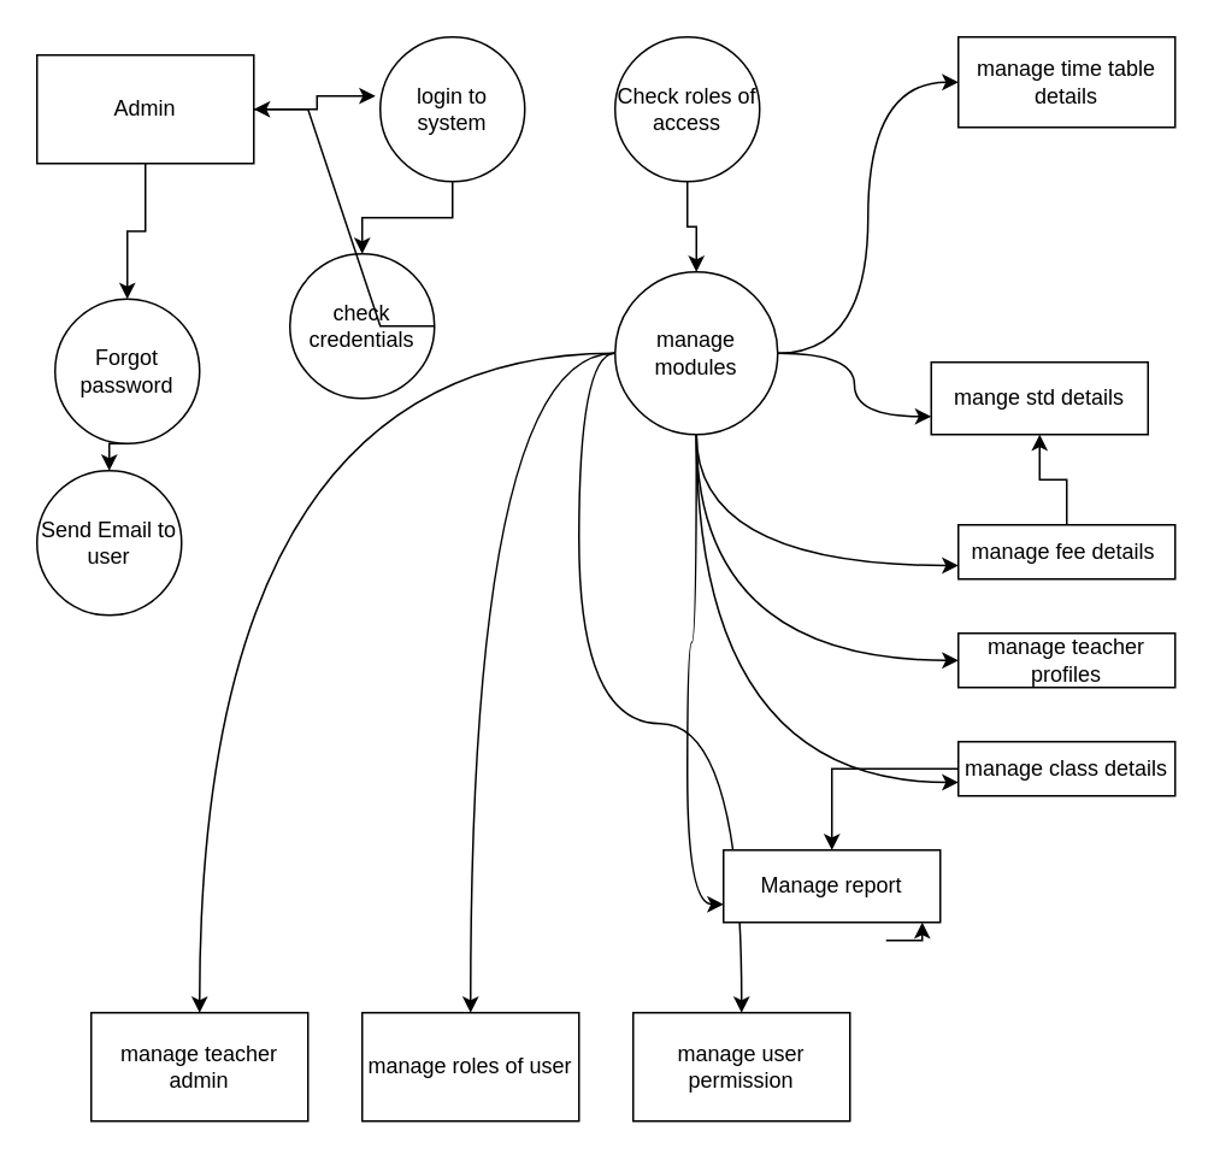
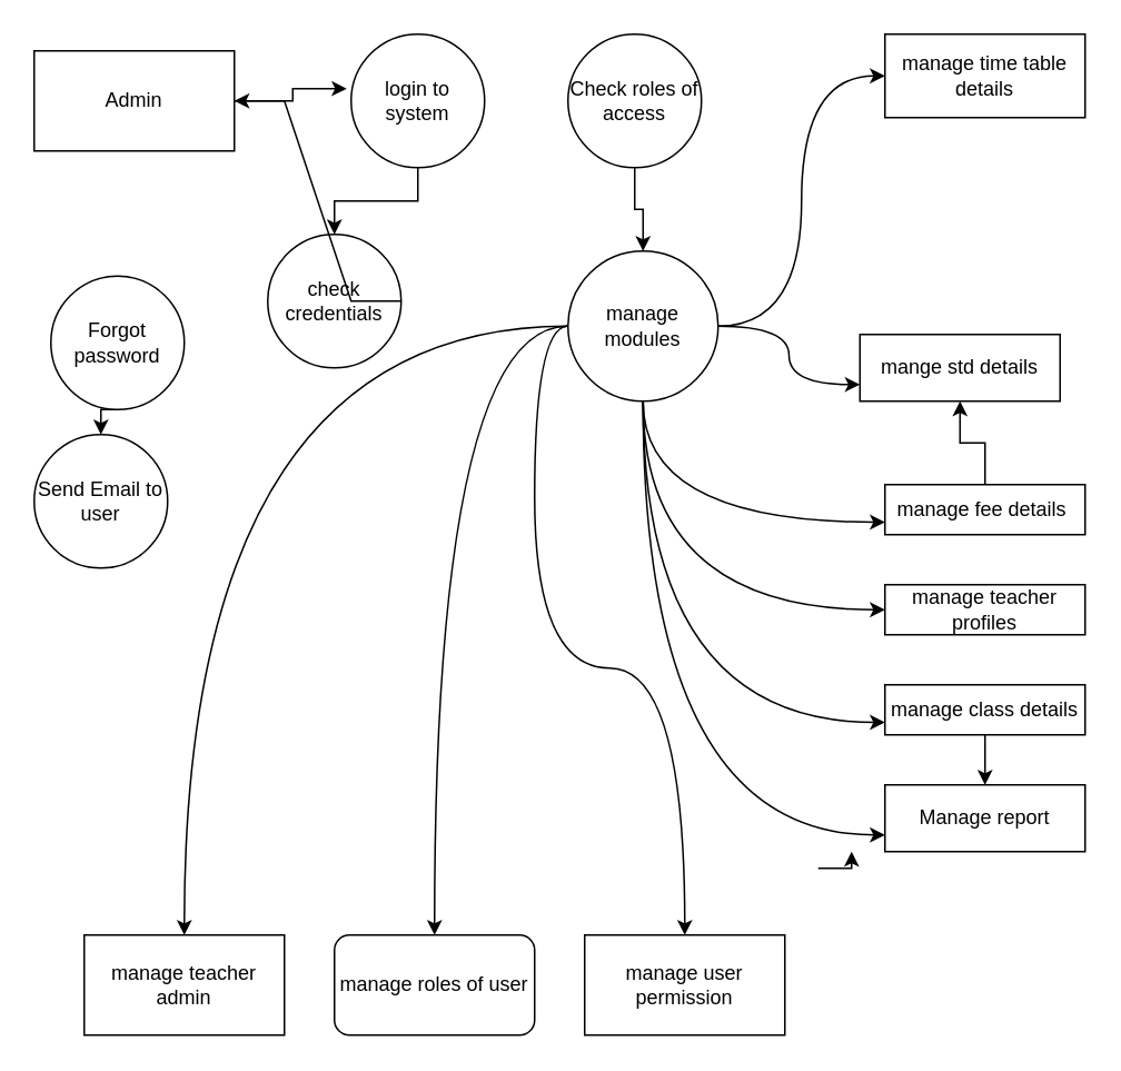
  <mxCell id="0" />
  <mxCell id="1" parent="0" />
  <mxCell id="2" style="edgeStyle=orthogonalEdgeStyle;rounded=0;orthogonalLoop=1;jettySize=auto;html=1;exitX=0;exitY=0.5;exitDx=0;exitDy=0;" edge="1" parent="1"><mxGeometry relative="1" as="geometry"><mxPoint x="510" y="510" as="targetPoint" /><mxPoint x="490" y="520" as="sourcePoint" /></mxGeometry></mxCell>
- <mxCell id="3" style="edgeStyle=orthogonalEdgeStyle;rounded=0;orthogonalLoop=1;jettySize=auto;html=1;entryX=0.5;entryY=0;entryDx=0;entryDy=0;" edge="1" parent="1" source="4" target="8"><mxGeometry relative="1" as="geometry" /></mxCell>
  <mxCell id="4" value="Admin" style="rounded=0;whiteSpace=wrap;html=1;" vertex="1" parent="1"><mxGeometry x="20" y="30" width="120" height="60" as="geometry" /></mxCell>
  <mxCell id="5" style="edgeStyle=orthogonalEdgeStyle;rounded=0;orthogonalLoop=1;jettySize=auto;html=1;exitX=0.5;exitY=1;exitDx=0;exitDy=0;entryX=0.5;entryY=0;entryDx=0;entryDy=0;" edge="1" parent="1" source="6" target="11"><mxGeometry relative="1" as="geometry" /></mxCell>
  <mxCell id="6" value="login to system" style="ellipse;whiteSpace=wrap;html=1;aspect=fixed;" vertex="1" parent="1"><mxGeometry x="210" width="80" height="80" as="geometry" y="20" /></mxCell>
  <mxCell id="7" style="edgeStyle=orthogonalEdgeStyle;rounded=0;orthogonalLoop=1;jettySize=auto;html=1;exitX=0.5;exitY=1;exitDx=0;exitDy=0;entryX=0.5;entryY=0;entryDx=0;entryDy=0;" edge="1" parent="1" source="8" target="9"><mxGeometry relative="1" as="geometry" /></mxCell>
  <mxCell id="8" value="Forgot password" style="ellipse;whiteSpace=wrap;html=1;aspect=fixed;" vertex="1" parent="1"><mxGeometry x="30" y="165" width="80" height="80" as="geometry" /></mxCell>
  <mxCell id="9" value="Send Email to user" style="ellipse;whiteSpace=wrap;html=1;aspect=fixed;" vertex="1" parent="1"><mxGeometry x="20" y="260" width="80" height="80" as="geometry" /></mxCell>
  <mxCell id="10" style="edgeStyle=orthogonalEdgeStyle;rounded=0;orthogonalLoop=1;jettySize=auto;html=1;exitX=1;exitY=0.5;exitDx=0;exitDy=0;entryX=-0.033;entryY=0.408;entryDx=0;entryDy=0;entryPerimeter=0;" edge="1" parent="1" source="4" target="6"><mxGeometry relative="1" as="geometry" /></mxCell>
  <mxCell id="11" value="check credentials" style="ellipse;whiteSpace=wrap;html=1;aspect=fixed;" vertex="1" parent="1"><mxGeometry x="160" y="140" width="80" height="80" as="geometry" /></mxCell>
  <mxCell id="12" style="edgeStyle=orthogonalEdgeStyle;rounded=0;orthogonalLoop=1;jettySize=auto;html=1;exitX=0.5;exitY=1;exitDx=0;exitDy=0;" edge="1" parent="1" source="13" target="23"><mxGeometry relative="1" as="geometry" /></mxCell>
  <mxCell id="13" value="Check roles of access" style="ellipse;whiteSpace=wrap;html=1;aspect=fixed;" vertex="1" parent="1"><mxGeometry x="340" width="80" height="80" as="geometry" y="20" /></mxCell>
  <mxCell id="14" style="edgeStyle=orthogonalEdgeStyle;rounded=0;orthogonalLoop=1;jettySize=auto;html=1;exitX=1;exitY=0.5;exitDx=0;exitDy=0;entryX=0;entryY=0.5;entryDx=0;entryDy=0;curved=1;" edge="1" parent="1" source="23" target="25"><mxGeometry relative="1" as="geometry"><mxPoint x="460" y="190" as="targetPoint" /></mxGeometry></mxCell>
  <mxCell id="15" style="edgeStyle=orthogonalEdgeStyle;rounded=0;orthogonalLoop=1;jettySize=auto;html=1;exitX=0.5;exitY=1;exitDx=0;exitDy=0;entryX=0;entryY=0.75;entryDx=0;entryDy=0;curved=1;" edge="1" parent="1" source="23" target="28"><mxGeometry relative="1" as="geometry" /></mxCell>
  <mxCell id="16" style="edgeStyle=orthogonalEdgeStyle;rounded=0;orthogonalLoop=1;jettySize=auto;html=1;exitX=0;exitY=0.5;exitDx=0;exitDy=0;entryX=0.5;entryY=0;entryDx=0;entryDy=0;curved=1;" edge="1" parent="1" source="23" target="34"><mxGeometry relative="1" as="geometry" /></mxCell>
  <mxCell id="17" style="edgeStyle=orthogonalEdgeStyle;rounded=0;orthogonalLoop=1;jettySize=auto;html=1;exitX=0.5;exitY=1;exitDx=0;exitDy=0;entryX=0;entryY=0.75;entryDx=0;entryDy=0;curved=1;" edge="1" parent="1" source="23" target="31"><mxGeometry relative="1" as="geometry" /></mxCell>
  <mxCell id="18" style="edgeStyle=orthogonalEdgeStyle;rounded=0;orthogonalLoop=1;jettySize=auto;html=1;exitX=0.5;exitY=1;exitDx=0;exitDy=0;entryX=0;entryY=0.75;entryDx=0;entryDy=0;curved=1;" edge="1" parent="1" source="23" target="29"><mxGeometry relative="1" as="geometry" /></mxCell>
  <mxCell id="19" style="edgeStyle=orthogonalEdgeStyle;rounded=0;orthogonalLoop=1;jettySize=auto;html=1;exitX=0.5;exitY=1;exitDx=0;exitDy=0;entryX=0;entryY=0.5;entryDx=0;entryDy=0;curved=1;" edge="1" parent="1" source="23" target="32"><mxGeometry relative="1" as="geometry" /></mxCell>
  <mxCell id="20" style="edgeStyle=orthogonalEdgeStyle;rounded=0;orthogonalLoop=1;jettySize=auto;html=1;exitX=1;exitY=0.5;exitDx=0;exitDy=0;entryX=0;entryY=0.75;entryDx=0;entryDy=0;curved=1;" edge="1" parent="1" source="23" target="26"><mxGeometry relative="1" as="geometry" /></mxCell>
  <mxCell id="21" style="edgeStyle=orthogonalEdgeStyle;rounded=0;orthogonalLoop=1;jettySize=auto;html=1;exitX=0;exitY=0.5;exitDx=0;exitDy=0;curved=1;" edge="1" parent="1" source="23" target="33"><mxGeometry relative="1" as="geometry" /></mxCell>
  <mxCell id="22" style="edgeStyle=orthogonalEdgeStyle;rounded=0;orthogonalLoop=1;jettySize=auto;html=1;exitX=0;exitY=0.5;exitDx=0;exitDy=0;entryX=0.5;entryY=0;entryDx=0;entryDy=0;curved=1;" edge="1" parent="1" source="23" target="35"><mxGeometry relative="1" as="geometry" /></mxCell>
  <mxCell id="23" value="manage modules" style="ellipse;whiteSpace=wrap;html=1;aspect=fixed;" vertex="1" parent="1"><mxGeometry x="340" y="150" width="90" height="90" as="geometry" /></mxCell>
  <mxCell id="24" style="edgeStyle=entityRelationEdgeStyle;rounded=0;orthogonalLoop=1;jettySize=auto;html=1;exitX=1;exitY=0.5;exitDx=0;exitDy=0;" edge="1" parent="1" source="11" target="4"><mxGeometry relative="1" as="geometry" /></mxCell>
  <mxCell id="25" value="manage time table details" style="rounded=0;whiteSpace=wrap;html=1;" vertex="1" parent="1"><mxGeometry x="530" width="120" height="50" as="geometry" y="20" /></mxCell>
  <mxCell id="26" value="mange std details" style="rounded=0;whiteSpace=wrap;html=1;" vertex="1" parent="1"><mxGeometry x="515" y="200" width="120" height="40" as="geometry" /></mxCell>
  <mxCell id="27" value="" style="edgeStyle=orthogonalEdgeStyle;rounded=0;orthogonalLoop=1;jettySize=auto;html=1;" edge="1" parent="1" source="28" target="26"><mxGeometry relative="1" as="geometry" /></mxCell>
  <mxCell id="28" value="manage fee details&amp;nbsp;" style="rounded=0;whiteSpace=wrap;html=1;" vertex="1" parent="1"><mxGeometry x="530" y="290" width="120" height="30" as="geometry" /></mxCell>
- <mxCell id="29" value="Manage report" style="rounded=0;whiteSpace=wrap;html=1;" vertex="1" parent="1"><mxGeometry x="400" y="470" width="120" height="40" as="geometry" /></mxCell>
+ <mxCell id="29" value="Manage report" style="rounded=0;whiteSpace=wrap;html=1;" vertex="1" parent="1"><mxGeometry x="530" y="470" width="120" height="40" as="geometry" /></mxCell>
  <mxCell id="30" value="" style="edgeStyle=orthogonalEdgeStyle;rounded=0;orthogonalLoop=1;jettySize=auto;html=1;" edge="1" parent="1" source="31" target="29"><mxGeometry relative="1" as="geometry" /></mxCell>
  <mxCell id="31" value="manage class details" style="rounded=0;whiteSpace=wrap;html=1;" vertex="1" parent="1"><mxGeometry x="530" y="410" width="120" height="30" as="geometry" /></mxCell>
  <mxCell id="32" value="manage teacher profiles" style="rounded=0;whiteSpace=wrap;html=1;" vertex="1" parent="1"><mxGeometry x="530" y="350" width="120" height="30" as="geometry" /></mxCell>
  <mxCell id="33" value="manage teacher admin" style="rounded=0;whiteSpace=wrap;html=1;" vertex="1" parent="1"><mxGeometry x="50" y="560" width="120" height="60" as="geometry" /></mxCell>
- <mxCell id="34" value="manage roles of user" style="rounded=0;whiteSpace=wrap;html=1;" vertex="1" parent="1"><mxGeometry x="200" y="560" width="120" height="60" as="geometry" /></mxCell>
+ <mxCell id="34" value="manage roles of user" style="whiteSpace=wrap;html=1;rounded=1;" vertex="1" parent="1"><mxGeometry x="200" y="560" width="120" height="60" as="geometry" /></mxCell>
  <mxCell id="35" value="manage user permission" style="rounded=0;whiteSpace=wrap;html=1;" vertex="1" parent="1"><mxGeometry x="350" y="560" width="120" height="60" as="geometry" /></mxCell>
